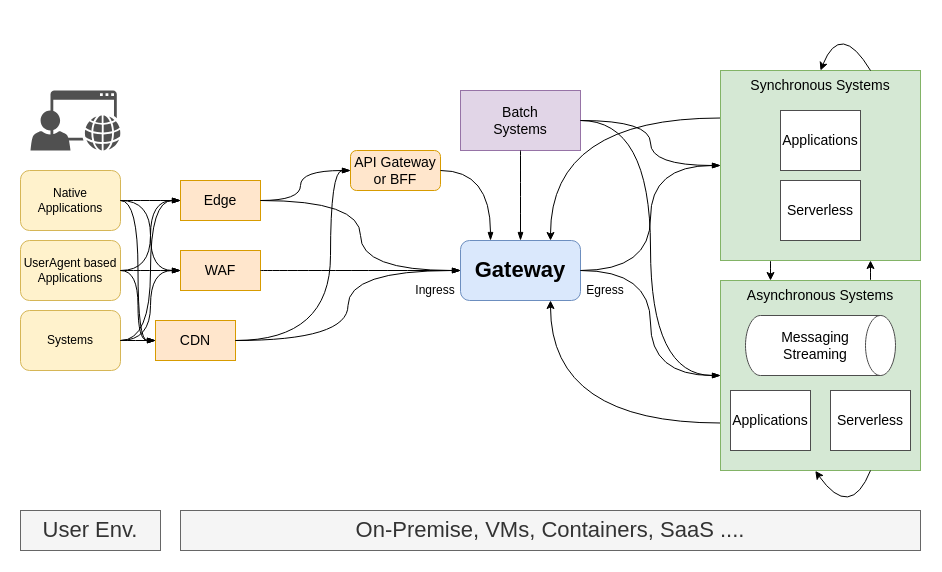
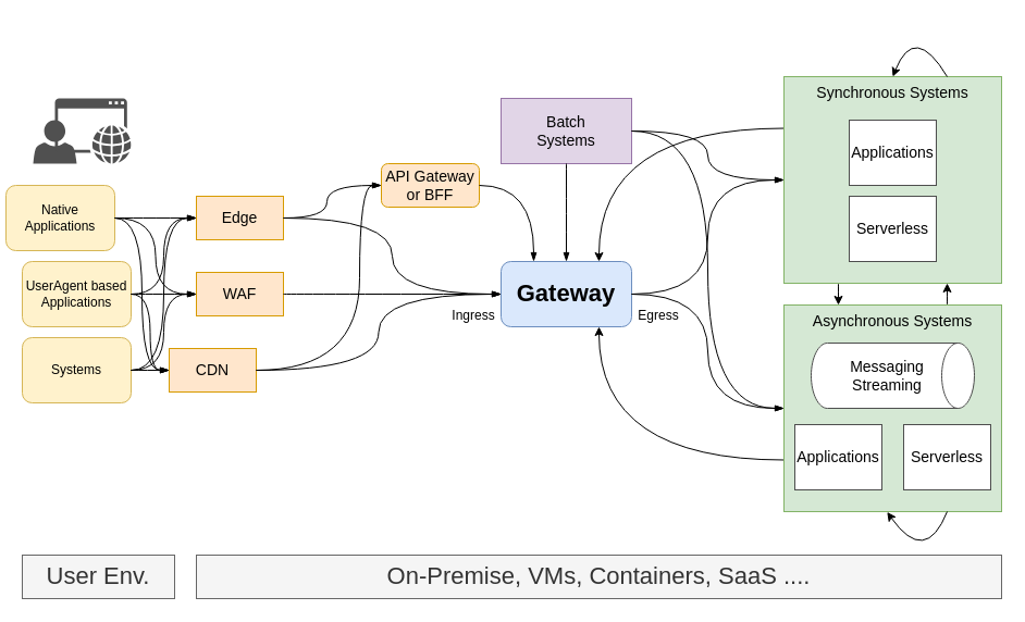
  <mxCell id="0" />
  <mxCell id="1" parent="0" />
  <mxCell id="2" value="" style="sketch=0;pointerEvents=1;shadow=0;dashed=0;html=1;strokeColor=none;fillColor=#505050;labelPosition=center;verticalLabelPosition=bottom;verticalAlign=top;outlineConnect=0;align=center;shape=mxgraph.office.users.user;fontSize=14;fontColor=#B3B3B3;strokeWidth=0;" parent="1" vertex="1"><mxGeometry x="30" y="110" width="40" height="40" as="geometry" /></mxCell>
  <mxCell id="3" value="" style="sketch=0;pointerEvents=1;shadow=0;dashed=0;html=1;strokeColor=none;fillColor=#505050;labelPosition=center;verticalLabelPosition=bottom;verticalAlign=top;outlineConnect=0;align=center;shape=mxgraph.office.concepts.application_web;fontSize=14;fontColor=#B3B3B3;strokeWidth=1;perimeterSpacing=0;labelBackgroundColor=none;labelBorderColor=none;" parent="1" vertex="1"><mxGeometry x="50" y="90" width="70" height="60" as="geometry" /></mxCell>
- <mxCell id="4" value="Native&lt;br style=&quot;font-size: 12px;&quot;&gt;Applications" style="rounded=1;whiteSpace=wrap;html=1;fillColor=#fff2cc;strokeColor=#d6b656;fontSize=12;" parent="1" vertex="1"><mxGeometry x="20" y="170" width="100" height="60" as="geometry" /></mxCell>
+ <mxCell id="4" value="Native&lt;br style=&quot;font-size: 12px;&quot;&gt;Applications" style="rounded=1;whiteSpace=wrap;html=1;fillColor=#fff2cc;strokeColor=#d6b656;fontSize=12;" parent="1" vertex="1"><mxGeometry x="5" y="170" width="100" height="60" as="geometry" /></mxCell>
  <mxCell id="5" value="UserAgent based Applications" style="rounded=1;whiteSpace=wrap;html=1;fillColor=#fff2cc;strokeColor=#d6b656;fontSize=12;" parent="1" vertex="1"><mxGeometry x="20" y="240" width="100" height="60" as="geometry" /></mxCell>
  <mxCell id="6" value="Systems" style="rounded=1;whiteSpace=wrap;html=1;fillColor=#fff2cc;strokeColor=#d6b656;fontSize=12;" parent="1" vertex="1"><mxGeometry x="20" y="310" width="100" height="60" as="geometry" /></mxCell>
  <mxCell id="7" value="Edge" style="rounded=0;whiteSpace=wrap;html=1;fontSize=14;fillColor=#ffe6cc;strokeColor=#d79b00;" parent="1" vertex="1"><mxGeometry x="180" y="180" width="80" height="40" as="geometry" /></mxCell>
  <mxCell id="8" value="Gateway" style="rounded=1;whiteSpace=wrap;html=1;fontSize=22;fillColor=#dae8fc;strokeColor=#6c8ebf;fontStyle=1" parent="1" vertex="1"><mxGeometry x="460" y="240" width="120" height="60" as="geometry" /></mxCell>
  <mxCell id="9" style="edgeStyle=orthogonalEdgeStyle;curved=1;rounded=0;orthogonalLoop=1;jettySize=auto;html=1;exitX=0.25;exitY=1;exitDx=0;exitDy=0;entryX=0.25;entryY=0;entryDx=0;entryDy=0;" parent="1" source="11" target="14" edge="1"><mxGeometry relative="1" as="geometry" /></mxCell>
  <mxCell id="10" style="edgeStyle=orthogonalEdgeStyle;curved=1;rounded=0;orthogonalLoop=1;jettySize=auto;html=1;entryX=0.75;entryY=0;entryDx=0;entryDy=0;exitX=0;exitY=0.25;exitDx=0;exitDy=0;" parent="1" source="11" target="8" edge="1"><mxGeometry relative="1" as="geometry" /></mxCell>
  <mxCell id="11" value="Synchronous Systems" style="rounded=0;whiteSpace=wrap;html=1;fontSize=14;fillColor=#d5e8d4;strokeColor=#82b366;verticalAlign=top;" parent="1" vertex="1"><mxGeometry x="720" y="70" width="200" height="190" as="geometry" /></mxCell>
  <mxCell id="12" style="edgeStyle=orthogonalEdgeStyle;curved=1;rounded=0;orthogonalLoop=1;jettySize=auto;html=1;exitX=0.75;exitY=0;exitDx=0;exitDy=0;entryX=0.75;entryY=1;entryDx=0;entryDy=0;" parent="1" source="14" target="11" edge="1"><mxGeometry relative="1" as="geometry" /></mxCell>
  <mxCell id="13" style="edgeStyle=orthogonalEdgeStyle;curved=1;rounded=0;orthogonalLoop=1;jettySize=auto;html=1;entryX=0.75;entryY=1;entryDx=0;entryDy=0;exitX=0;exitY=0.75;exitDx=0;exitDy=0;" parent="1" source="14" target="8" edge="1"><mxGeometry relative="1" as="geometry"><mxPoint x="740" y="350" as="sourcePoint" /></mxGeometry></mxCell>
  <mxCell id="14" value="Asynchronous Systems" style="rounded=0;whiteSpace=wrap;html=1;fontSize=14;fillColor=#d5e8d4;strokeColor=#82b366;verticalAlign=top;" parent="1" vertex="1"><mxGeometry x="720" y="280" width="200" height="190" as="geometry" /></mxCell>
  <mxCell id="15" value="Batch&lt;br&gt;Systems" style="rounded=0;whiteSpace=wrap;html=1;fontSize=14;fillColor=#e1d5e7;strokeColor=#9673a6;" parent="1" vertex="1"><mxGeometry x="460" y="90" width="120" height="60" as="geometry" /></mxCell>
  <mxCell id="16" value="WAF" style="rounded=0;whiteSpace=wrap;html=1;fontSize=14;fillColor=#ffe6cc;strokeColor=#d79b00;" parent="1" vertex="1"><mxGeometry x="180" y="250" width="80" height="40" as="geometry" /></mxCell>
  <mxCell id="17" value="" style="endArrow=blockThin;html=1;rounded=0;fontSize=14;exitX=1;exitY=0.5;exitDx=0;exitDy=0;entryX=0;entryY=0.5;entryDx=0;entryDy=0;endFill=1;edgeStyle=orthogonalEdgeStyle;curved=1;" parent="1" source="5" target="16" edge="1"><mxGeometry width="50" height="50" relative="1" as="geometry"><mxPoint x="310" y="190" as="sourcePoint" /><mxPoint x="360" y="270" as="targetPoint" /></mxGeometry></mxCell>
  <mxCell id="18" value="API Gateway&lt;br&gt;or BFF" style="rounded=1;whiteSpace=wrap;html=1;fontSize=14;fillColor=#ffe6cc;strokeColor=#d79b00;" parent="1" vertex="1"><mxGeometry x="350" y="150" width="90" height="40" as="geometry" /></mxCell>
  <mxCell id="19" value="CDN" style="rounded=0;whiteSpace=wrap;html=1;fontSize=14;fillColor=#ffe6cc;strokeColor=#d79b00;" parent="1" vertex="1"><mxGeometry x="155" y="320" width="80" height="40" as="geometry" /></mxCell>
  <mxCell id="20" value="" style="endArrow=blockThin;html=1;rounded=0;fontSize=14;exitX=1;exitY=0.5;exitDx=0;exitDy=0;entryX=0;entryY=0.5;entryDx=0;entryDy=0;endFill=1;edgeStyle=orthogonalEdgeStyle;curved=1;" parent="1" source="5" target="7" edge="1"><mxGeometry width="50" height="50" relative="1" as="geometry"><mxPoint x="130" y="280" as="sourcePoint" /><mxPoint x="190" y="280" as="targetPoint" /></mxGeometry></mxCell>
  <mxCell id="21" value="" style="endArrow=blockThin;html=1;rounded=0;fontSize=14;exitX=1;exitY=0.5;exitDx=0;exitDy=0;entryX=0;entryY=0.5;entryDx=0;entryDy=0;endFill=1;edgeStyle=orthogonalEdgeStyle;curved=1;" parent="1" source="5" target="19" edge="1"><mxGeometry width="50" height="50" relative="1" as="geometry"><mxPoint x="130" y="280" as="sourcePoint" /><mxPoint x="190" y="210" as="targetPoint" /></mxGeometry></mxCell>
  <mxCell id="22" value="" style="endArrow=blockThin;html=1;rounded=0;fontSize=14;exitX=1;exitY=0.5;exitDx=0;exitDy=0;entryX=0;entryY=0.5;entryDx=0;entryDy=0;endFill=1;edgeStyle=orthogonalEdgeStyle;curved=1;" parent="1" source="6" target="19" edge="1"><mxGeometry width="50" height="50" relative="1" as="geometry"><mxPoint x="130" y="280" as="sourcePoint" /><mxPoint x="190" y="350" as="targetPoint" /></mxGeometry></mxCell>
  <mxCell id="23" value="" style="endArrow=blockThin;html=1;rounded=0;fontSize=14;exitX=1;exitY=0.5;exitDx=0;exitDy=0;entryX=0;entryY=0.5;entryDx=0;entryDy=0;endFill=1;edgeStyle=orthogonalEdgeStyle;curved=1;" parent="1" source="6" target="16" edge="1"><mxGeometry width="50" height="50" relative="1" as="geometry"><mxPoint x="130" y="350" as="sourcePoint" /><mxPoint x="190" y="350" as="targetPoint" /></mxGeometry></mxCell>
  <mxCell id="24" value="" style="endArrow=blockThin;html=1;rounded=0;fontSize=14;exitX=1;exitY=0.5;exitDx=0;exitDy=0;entryX=0;entryY=0.5;entryDx=0;entryDy=0;endFill=1;edgeStyle=orthogonalEdgeStyle;curved=1;" parent="1" source="6" target="7" edge="1"><mxGeometry width="50" height="50" relative="1" as="geometry"><mxPoint x="130" y="350" as="sourcePoint" /><mxPoint x="190" y="280" as="targetPoint" /></mxGeometry></mxCell>
  <mxCell id="25" value="" style="endArrow=blockThin;html=1;rounded=0;fontSize=14;exitX=1;exitY=0.5;exitDx=0;exitDy=0;entryX=0;entryY=0.5;entryDx=0;entryDy=0;endFill=1;edgeStyle=orthogonalEdgeStyle;curved=1;" parent="1" source="4" target="7" edge="1"><mxGeometry width="50" height="50" relative="1" as="geometry"><mxPoint x="130" y="350" as="sourcePoint" /><mxPoint x="190" y="350" as="targetPoint" /></mxGeometry></mxCell>
  <mxCell id="26" value="" style="endArrow=blockThin;html=1;rounded=0;fontSize=14;exitX=1;exitY=0.5;exitDx=0;exitDy=0;entryX=0;entryY=0.5;entryDx=0;entryDy=0;endFill=1;edgeStyle=orthogonalEdgeStyle;curved=1;" parent="1" source="4" target="16" edge="1"><mxGeometry width="50" height="50" relative="1" as="geometry"><mxPoint x="130" y="210" as="sourcePoint" /><mxPoint x="190" y="210" as="targetPoint" /></mxGeometry></mxCell>
  <mxCell id="27" value="" style="endArrow=blockThin;html=1;rounded=0;fontSize=14;exitX=1;exitY=0.5;exitDx=0;exitDy=0;entryX=0;entryY=0.5;entryDx=0;entryDy=0;endFill=1;edgeStyle=orthogonalEdgeStyle;curved=1;" parent="1" source="4" target="19" edge="1"><mxGeometry width="50" height="50" relative="1" as="geometry"><mxPoint x="130" y="210" as="sourcePoint" /><mxPoint x="190" y="280" as="targetPoint" /></mxGeometry></mxCell>
  <mxCell id="28" value="" style="endArrow=blockThin;html=1;rounded=0;fontSize=14;exitX=1;exitY=0.5;exitDx=0;exitDy=0;entryX=0;entryY=0.5;entryDx=0;entryDy=0;endFill=1;edgeStyle=orthogonalEdgeStyle;curved=1;" parent="1" source="7" target="18" edge="1"><mxGeometry width="50" height="50" relative="1" as="geometry"><mxPoint x="450" y="390" as="sourcePoint" /><mxPoint x="510" y="390" as="targetPoint" /><Array as="points"><mxPoint x="300" y="200" /><mxPoint x="300" y="170" /></Array></mxGeometry></mxCell>
  <mxCell id="29" value="" style="endArrow=blockThin;html=1;rounded=0;fontSize=14;exitX=1;exitY=0.5;exitDx=0;exitDy=0;endFill=1;edgeStyle=orthogonalEdgeStyle;curved=1;entryX=0.25;entryY=0;entryDx=0;entryDy=0;" parent="1" source="18" target="8" edge="1"><mxGeometry width="50" height="50" relative="1" as="geometry"><mxPoint x="270" y="210" as="sourcePoint" /><mxPoint x="380" y="290" as="targetPoint" /></mxGeometry></mxCell>
  <mxCell id="30" value="" style="endArrow=blockThin;html=1;rounded=0;fontSize=14;exitX=1;exitY=0.5;exitDx=0;exitDy=0;endFill=1;edgeStyle=orthogonalEdgeStyle;curved=1;entryX=0;entryY=0.5;entryDx=0;entryDy=0;" parent="1" source="16" target="8" edge="1"><mxGeometry width="50" height="50" relative="1" as="geometry"><mxPoint x="440" y="210" as="sourcePoint" /><mxPoint x="500" y="275" as="targetPoint" /></mxGeometry></mxCell>
  <mxCell id="31" value="" style="endArrow=blockThin;html=1;rounded=0;fontSize=14;exitX=1;exitY=0.5;exitDx=0;exitDy=0;endFill=1;edgeStyle=orthogonalEdgeStyle;curved=1;entryX=0;entryY=0.5;entryDx=0;entryDy=0;" parent="1" source="19" target="8" edge="1"><mxGeometry width="50" height="50" relative="1" as="geometry"><mxPoint x="270" y="280" as="sourcePoint" /><mxPoint x="500" y="290" as="targetPoint" /></mxGeometry></mxCell>
  <mxCell id="32" value="" style="endArrow=blockThin;html=1;rounded=0;fontSize=14;exitX=1;exitY=0.5;exitDx=0;exitDy=0;entryX=0;entryY=0.5;entryDx=0;entryDy=0;endFill=1;edgeStyle=orthogonalEdgeStyle;curved=1;" parent="1" source="7" target="8" edge="1"><mxGeometry width="50" height="50" relative="1" as="geometry"><mxPoint x="270" y="210" as="sourcePoint" /><mxPoint x="310" y="210" as="targetPoint" /></mxGeometry></mxCell>
  <mxCell id="33" value="" style="endArrow=blockThin;html=1;rounded=0;fontSize=14;exitX=1;exitY=0.5;exitDx=0;exitDy=0;endFill=1;edgeStyle=orthogonalEdgeStyle;curved=1;entryX=0;entryY=0.5;entryDx=0;entryDy=0;" parent="1" source="19" target="18" edge="1"><mxGeometry width="50" height="50" relative="1" as="geometry"><mxPoint x="270" y="280" as="sourcePoint" /><mxPoint x="350" y="180" as="targetPoint" /><Array as="points"><mxPoint x="330" y="340" /><mxPoint x="330" y="170" /></Array></mxGeometry></mxCell>
  <mxCell id="34" value="" style="endArrow=blockThin;html=1;rounded=0;fontSize=14;exitX=1;exitY=0.5;exitDx=0;exitDy=0;endFill=1;edgeStyle=orthogonalEdgeStyle;curved=1;entryX=0;entryY=0.5;entryDx=0;entryDy=0;" parent="1" source="8" target="11" edge="1"><mxGeometry width="50" height="50" relative="1" as="geometry"><mxPoint x="420" y="180" as="sourcePoint" /><mxPoint x="470" y="265" as="targetPoint" /></mxGeometry></mxCell>
  <mxCell id="35" value="" style="endArrow=blockThin;html=1;rounded=0;fontSize=14;exitX=1;exitY=0.5;exitDx=0;exitDy=0;endFill=1;edgeStyle=orthogonalEdgeStyle;curved=1;" parent="1" source="8" target="14" edge="1"><mxGeometry width="50" height="50" relative="1" as="geometry"><mxPoint x="590" y="280" as="sourcePoint" /><mxPoint x="670" y="230" as="targetPoint" /></mxGeometry></mxCell>
  <mxCell id="36" value="" style="endArrow=blockThin;html=1;rounded=0;fontSize=14;endFill=1;edgeStyle=orthogonalEdgeStyle;curved=1;entryX=0;entryY=0.5;entryDx=0;entryDy=0;exitX=1;exitY=0.5;exitDx=0;exitDy=0;" parent="1" source="15" target="11" edge="1"><mxGeometry width="50" height="50" relative="1" as="geometry"><mxPoint x="660" y="120" as="sourcePoint" /><mxPoint x="670" y="230" as="targetPoint" /></mxGeometry></mxCell>
  <mxCell id="37" value="" style="endArrow=blockThin;html=1;rounded=0;fontSize=14;exitX=1;exitY=0.5;exitDx=0;exitDy=0;endFill=1;edgeStyle=orthogonalEdgeStyle;curved=1;entryX=0;entryY=0.5;entryDx=0;entryDy=0;" parent="1" source="15" target="14" edge="1"><mxGeometry width="50" height="50" relative="1" as="geometry"><mxPoint x="530" y="180" as="sourcePoint" /><mxPoint x="710" y="380" as="targetPoint" /></mxGeometry></mxCell>
  <mxCell id="38" value="" style="endArrow=blockThin;html=1;rounded=0;fontSize=14;exitX=0.5;exitY=1;exitDx=0;exitDy=0;endFill=1;edgeStyle=orthogonalEdgeStyle;curved=1;entryX=0.5;entryY=0;entryDx=0;entryDy=0;" parent="1" source="15" target="8" edge="1"><mxGeometry width="50" height="50" relative="1" as="geometry"><mxPoint x="530" y="180" as="sourcePoint" /><mxPoint x="540" y="200" as="targetPoint" /></mxGeometry></mxCell>
  <mxCell id="39" value="On-Premise, VMs, Containers, SaaS ...." style="rounded=0;whiteSpace=wrap;html=1;fontSize=22;fillColor=#f5f5f5;fontColor=#333333;strokeColor=#666666;" parent="1" vertex="1"><mxGeometry x="180" y="510" width="740" height="40" as="geometry" /></mxCell>
  <mxCell id="40" value="Applications" style="rounded=0;whiteSpace=wrap;html=1;fontSize=14;strokeColor=#4D4D4D;" parent="1" vertex="1"><mxGeometry x="780" y="110" width="80" height="60" as="geometry" /></mxCell>
  <mxCell id="41" value="Serverless" style="rounded=0;whiteSpace=wrap;html=1;fontSize=14;strokeColor=#4D4D4D;" parent="1" vertex="1"><mxGeometry x="780" y="180" width="80" height="60" as="geometry" /></mxCell>
  <mxCell id="42" value="Applications" style="rounded=0;whiteSpace=wrap;html=1;fontSize=14;strokeColor=#4D4D4D;" parent="1" vertex="1"><mxGeometry x="730" y="390" width="80" height="60" as="geometry" /></mxCell>
  <mxCell id="43" value="Serverless" style="rounded=0;whiteSpace=wrap;html=1;fontSize=14;strokeColor=#4D4D4D;" parent="1" vertex="1"><mxGeometry x="830" y="390" width="80" height="60" as="geometry" /></mxCell>
  <mxCell id="44" value="" style="shape=cylinder3;whiteSpace=wrap;html=1;boundedLbl=1;backgroundOutline=1;size=15;rotation=90;strokeColor=#4D4D4D;" parent="1" vertex="1"><mxGeometry x="790" y="270" width="60" height="150" as="geometry" /></mxCell>
  <mxCell id="45" value="Messaging&lt;br style=&quot;font-size: 14px;&quot;&gt;Streaming" style="text;html=1;strokeColor=none;fillColor=none;align=center;verticalAlign=middle;whiteSpace=wrap;rounded=0;fontSize=14;" parent="1" vertex="1"><mxGeometry x="780" y="330" width="70" height="30" as="geometry" /></mxCell>
  <mxCell id="46" value="" style="curved=1;endArrow=classic;html=1;rounded=0;exitX=0.75;exitY=0;exitDx=0;exitDy=0;entryX=0.5;entryY=0;entryDx=0;entryDy=0;" parent="1" source="11" target="11" edge="1"><mxGeometry width="50" height="50" relative="1" as="geometry"><mxPoint x="740" y="30" as="sourcePoint" /><mxPoint x="790" y="-20" as="targetPoint" /><Array as="points"><mxPoint x="840" y="20" /></Array></mxGeometry></mxCell>
  <mxCell id="47" value="" style="curved=1;endArrow=classic;html=1;rounded=0;entryX=0.474;entryY=1.002;entryDx=0;entryDy=0;entryPerimeter=0;exitX=0.75;exitY=1;exitDx=0;exitDy=0;" parent="1" source="14" target="14" edge="1"><mxGeometry width="50" height="50" relative="1" as="geometry"><mxPoint x="880" y="490" as="sourcePoint" /><mxPoint x="810" y="520" as="targetPoint" /><Array as="points"><mxPoint x="850" y="520" /></Array></mxGeometry></mxCell>
  <mxCell id="48" value="User Env." style="rounded=0;whiteSpace=wrap;html=1;fontSize=22;fillColor=#f5f5f5;fontColor=#333333;strokeColor=#666666;" parent="1" vertex="1"><mxGeometry x="20" y="510" width="140" height="40" as="geometry" /></mxCell>
  <mxCell id="49" value="Ingress" style="text;html=1;strokeColor=none;fillColor=none;align=center;verticalAlign=middle;whiteSpace=wrap;rounded=0;" vertex="1" parent="1"><mxGeometry x="410" y="280" width="50" height="20" as="geometry" /></mxCell>
  <mxCell id="50" value="Egress" style="text;html=1;strokeColor=none;fillColor=none;align=center;verticalAlign=middle;whiteSpace=wrap;rounded=0;" vertex="1" parent="1"><mxGeometry x="580" y="280" width="50" height="20" as="geometry" /></mxCell>
